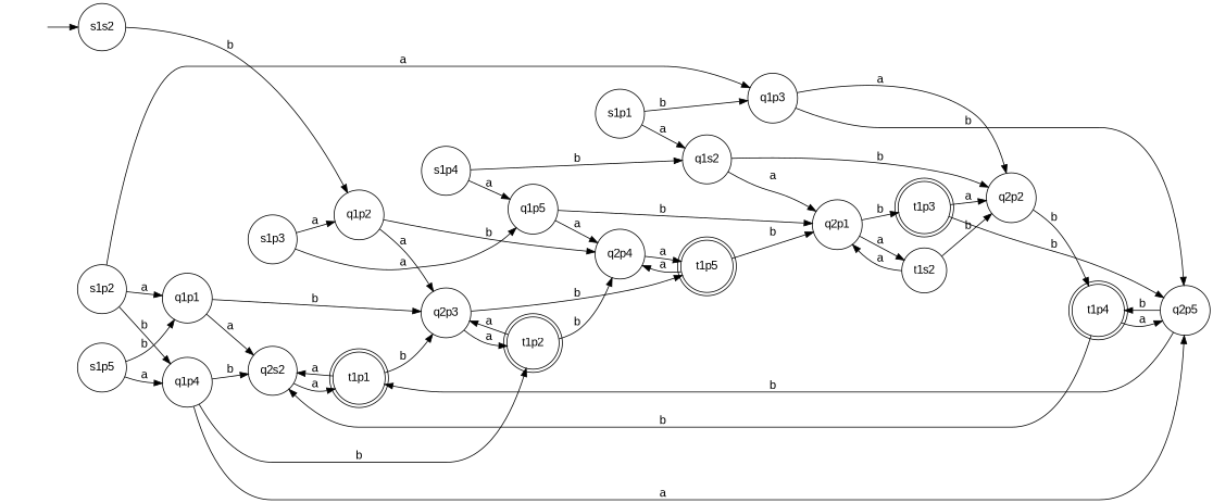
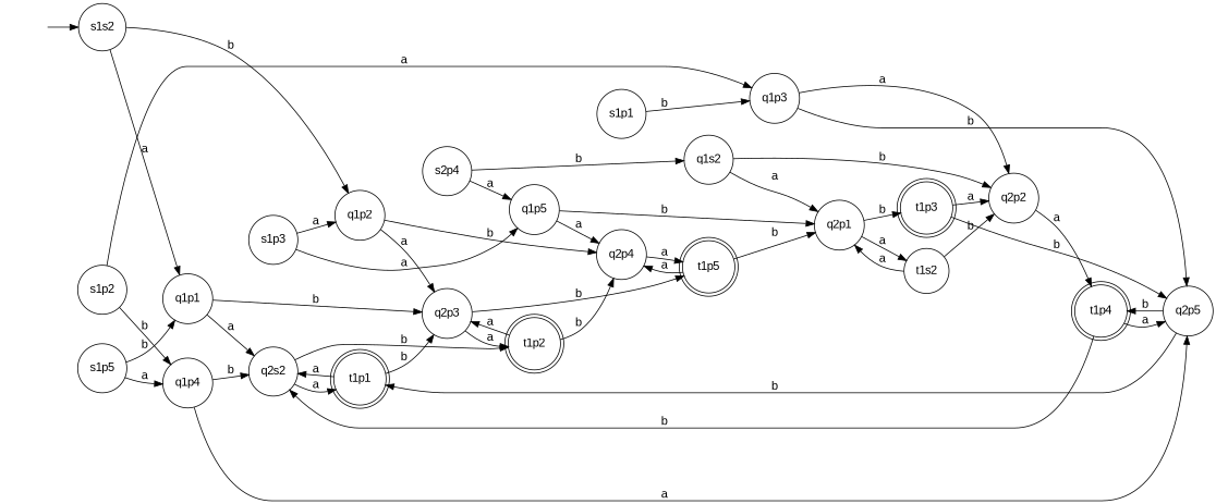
  digraph {
    fontname="Liberation Sans"
    rankdir=LR
    node [fontname="Liberation Sans" shape=circle]
    edge [fontname="Liberation Sans"]
    "" [shape=none]
    s1s2
    q1p1
    q1p2
    t1p1 [shape=doublecircle]
    q2s2
    q2p3
    t1p2 [shape=doublecircle]
    t1p5 [shape=doublecircle]
    q2p4
    t1p3 [shape=doublecircle]
    q2p2
    q2p5
    t1p4 [shape=doublecircle]
    q2p1
    t1s2
    s1p1
    q1s2
    q1p3
    s1p2
    q1p4
    s1p3
    q1p5
-   s1p4
+   s1p4 [label=s2p4]
    s1p5
    "" -> s1s2
-   s1p2 -> q1p1 [label=a]
+   s1s2 -> q1p1 [label=a]
    s1s2 -> q1p2 [label=b]
    q1p1 -> q2s2 [label=a]
    q1p1 -> q2p3 [label=b]
    q1p2 -> q2p3 [label=a]
    q1p2 -> q2p4 [label=b]
    t1p1 -> q2s2 [label=a]
    t1p1 -> q2p3 [label=b]
    q2s2 -> t1p1 [label=a]
-   q1p4 -> t1p2 [label=b]
+   q2s2 -> t1p2 [label=b]
    q2p3 -> t1p2 [label=a]
    q2p3 -> t1p5 [label=b]
    t1p2 -> q2p3 [label=a]
    t1p2 -> q2p4 [label=b]
    t1p5 -> q2p4 [label=a]
    t1p5 -> q2p1 [label=b]
    q2p4 -> t1p5 [label=a]
    t1p3 -> q2p2 [label=a]
    t1p3 -> q2p5 [label=b]
-   q2p2 -> t1p4 [label=b]
+   q2p2 -> t1p4 [label=a]
    q2p5 -> t1p1 [label=b]
    q2p5 -> t1p4 [label=b]
    t1p4 -> q2s2 [label=b]
    t1p4 -> q2p5 [label=a]
    q2p1 -> t1p3 [label=b]
    q2p1 -> t1s2 [label=a]
    t1s2 -> q2p2 [label=b]
    t1s2 -> q2p1 [label=a]
-   s1p1 -> q1s2 [label=a]
    s1p1 -> q1p3 [label=b]
    q1s2 -> q2p2 [label=b]
    q1s2 -> q2p1 [label=a]
    q1p3 -> q2p2 [label=a]
    q1p3 -> q2p5 [label=b]
    s1p2 -> q1p3 [label=a]
    s1p2 -> q1p4 [label=b]
    q1p4 -> q2s2 [label=b]
    q1p4 -> q2p5 [label=a]
    s1p3 -> q1p2 [label=a]
    s1p3 -> q1p5 [label=a]
    q1p5 -> q2p4 [label=a]
    q1p5 -> q2p1 [label=b]
    s1p4 -> q1s2 [label=b]
    s1p4 -> q1p5 [label=a]
    s1p5 -> q1p1 [label=b]
    s1p5 -> q1p4 [label=a]
  }
